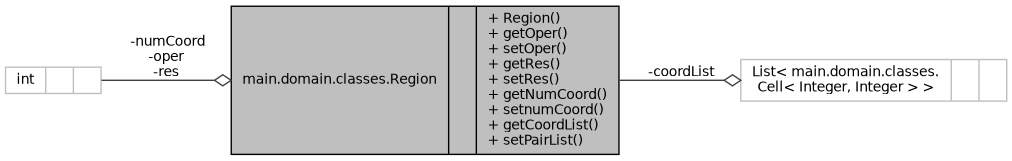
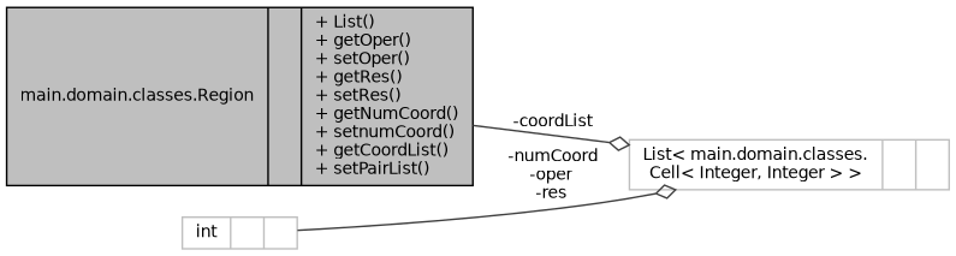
  digraph {
    rankdir=LR
    node [color=grey75 fillcolor=white fontname=Helvetica fontsize=10 shape=record style=filled]
    edge [arrowhead=odiamond color=grey25 fontname=Helvetica fontsize=10 labelfontname=Helvetica labelfontsize=10 style=solid]
-   n1 [color=black fillcolor=grey75 fontcolor=black height=0.2 label="{main.domain.classes.Region\n||+ Region()\l+ getOper()\l+ setOper()\l+ getRes()\l+ setRes()\l+ getNumCoord()\l+ setnumCoord()\l+ getCoordList()\l+ setPairList()\l}" width=0.4]
+   n1 [color=black fillcolor=grey75 fontcolor=black height=0.2 label="{main.domain.classes.Region\n||+ List()\l+ getOper()\l+ setOper()\l+ getRes()\l+ setRes()\l+ getNumCoord()\l+ setnumCoord()\l+ getCoordList()\l+ setPairList()\l}" width=0.4]
    n2 [height=0.2 label="{List\< main.domain.classes.\lCell\< Integer, Integer \> \>\n||}" width=0.4]
    n3 [height=0.2 label="{int\n||}" width=0.4]
    n1 -> n2 [label=" -coordList"]
-   n3 -> n1 [label=" -numCoord\n-oper\n-res"]
+   n3 -> n2 [label=" -numCoord\n-oper\n-res"]
  }
